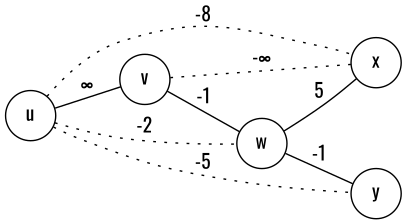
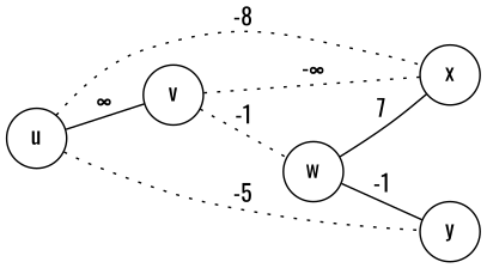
  graph {
    fontname=Oswald
    rankdir=LR
    node [fontname=Oswald shape=circle]
    edge [fontname=Oswald style=dotted]
    u
    v
    w
    x
    y
    u -- v [label="∞" style=""]
-   u -- w [label=-2]
    u -- x [label=-8]
    u -- y [label=-5]
-   v -- w [label=-1 style=solid]
+   v -- w [label=-1]
    v -- x [label="-∞"]
-   w -- x [label=5 style=""]
+   w -- x [label=7 style=""]
    w -- y [label=-1 style=solid]
  }
